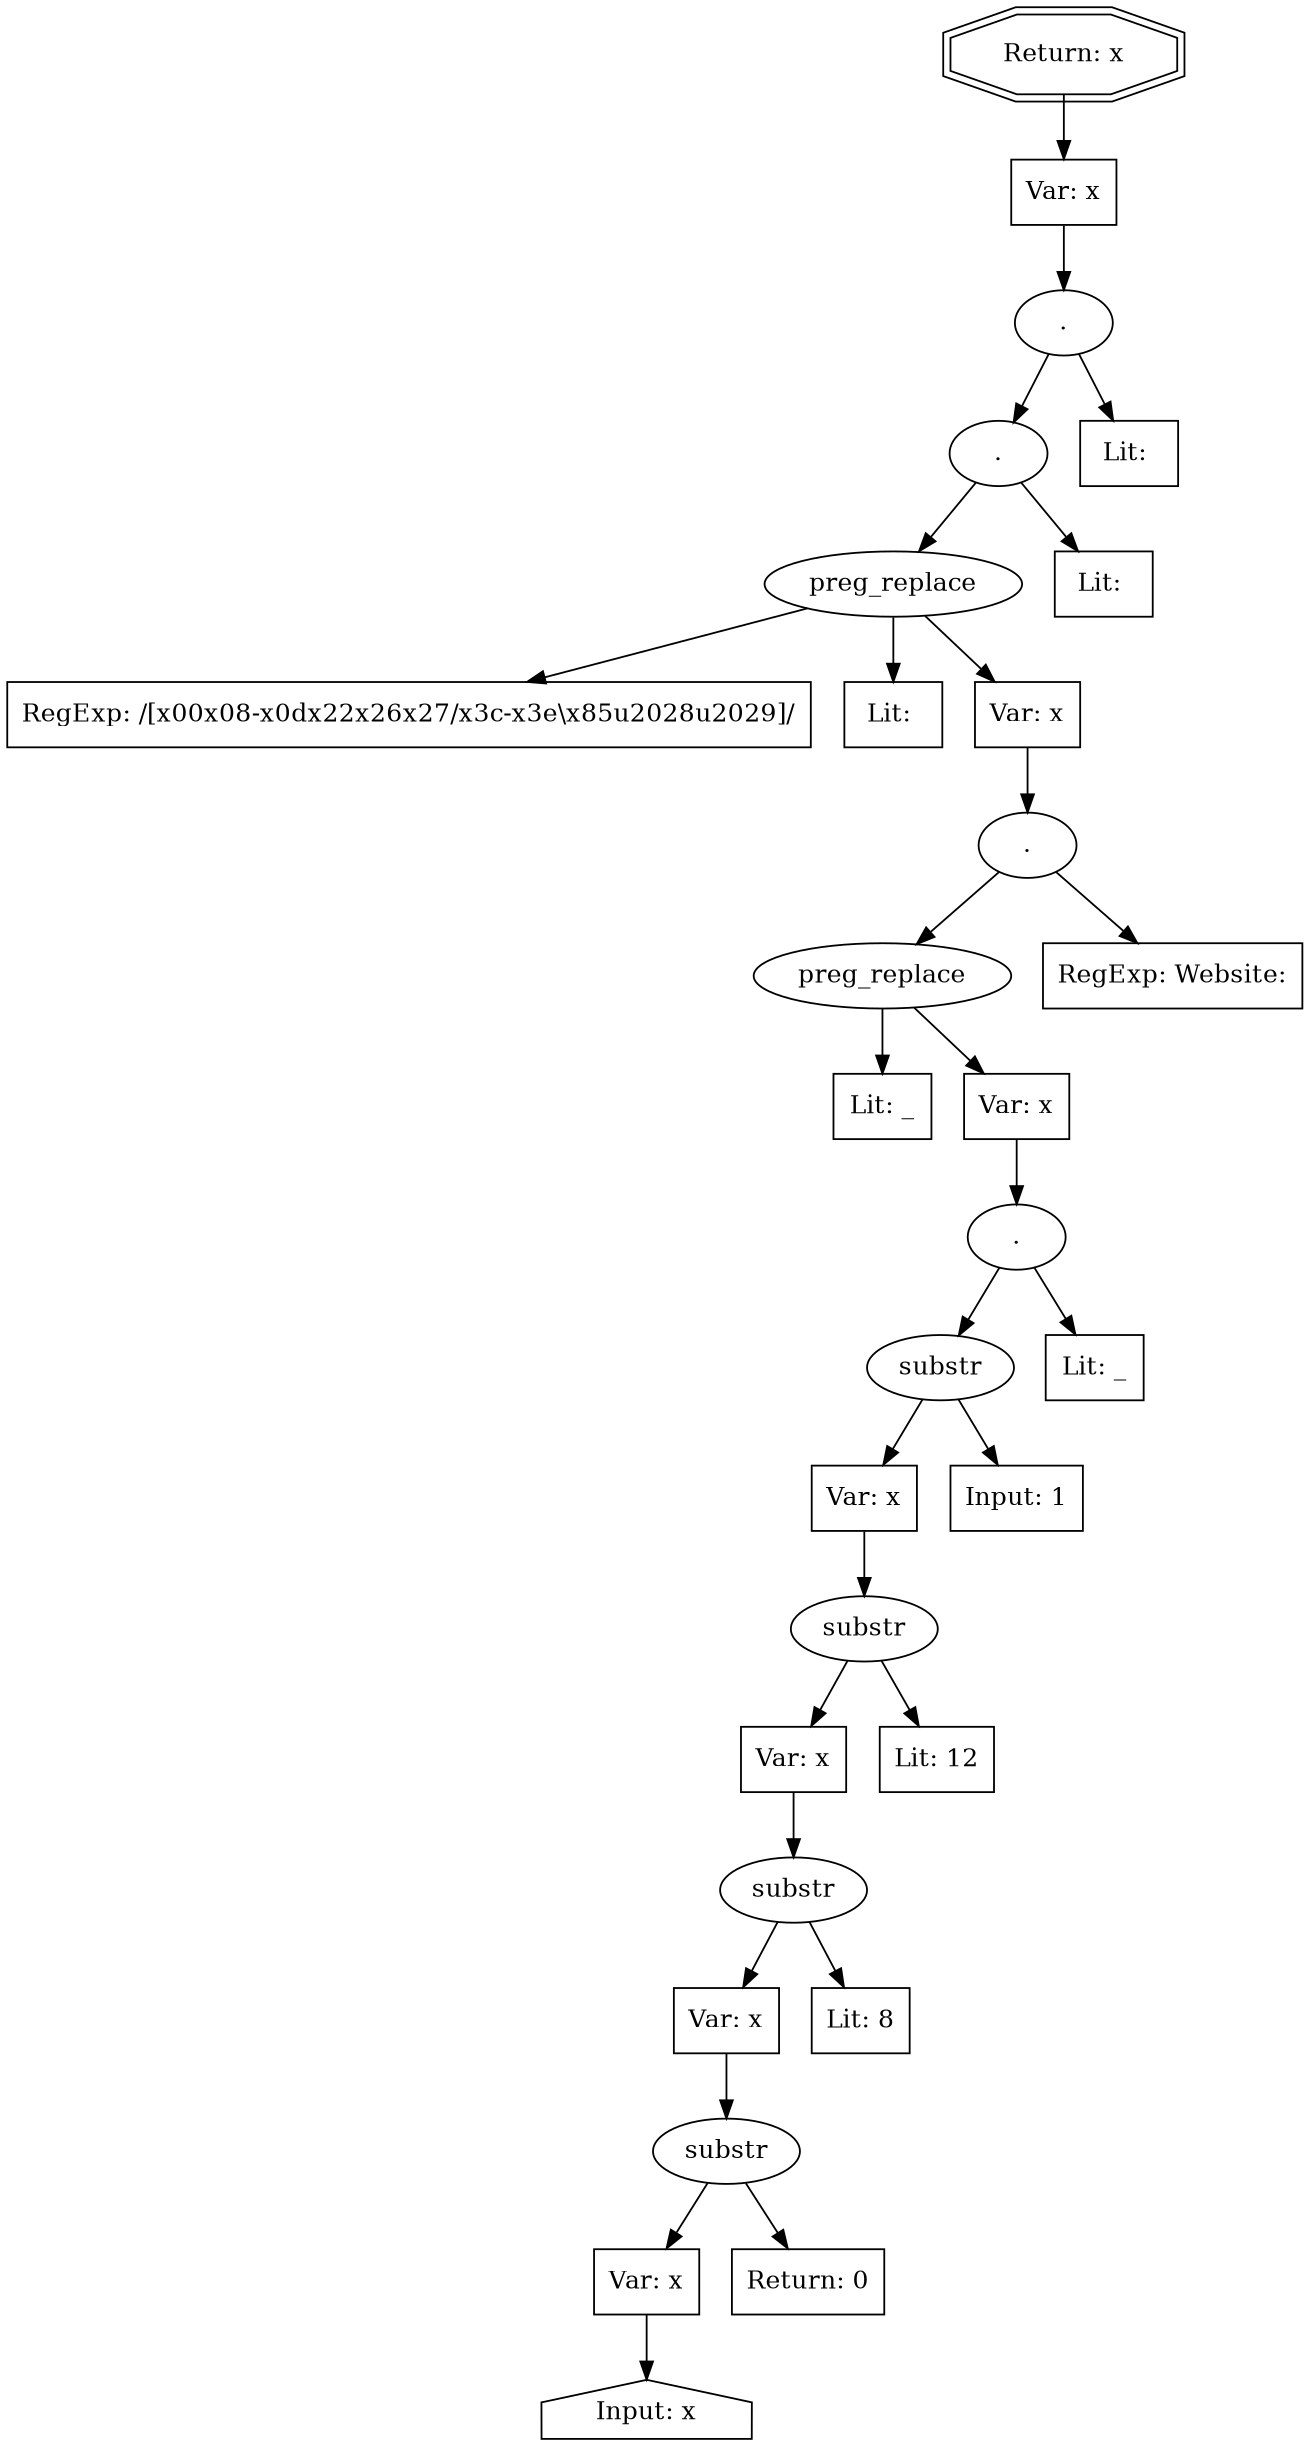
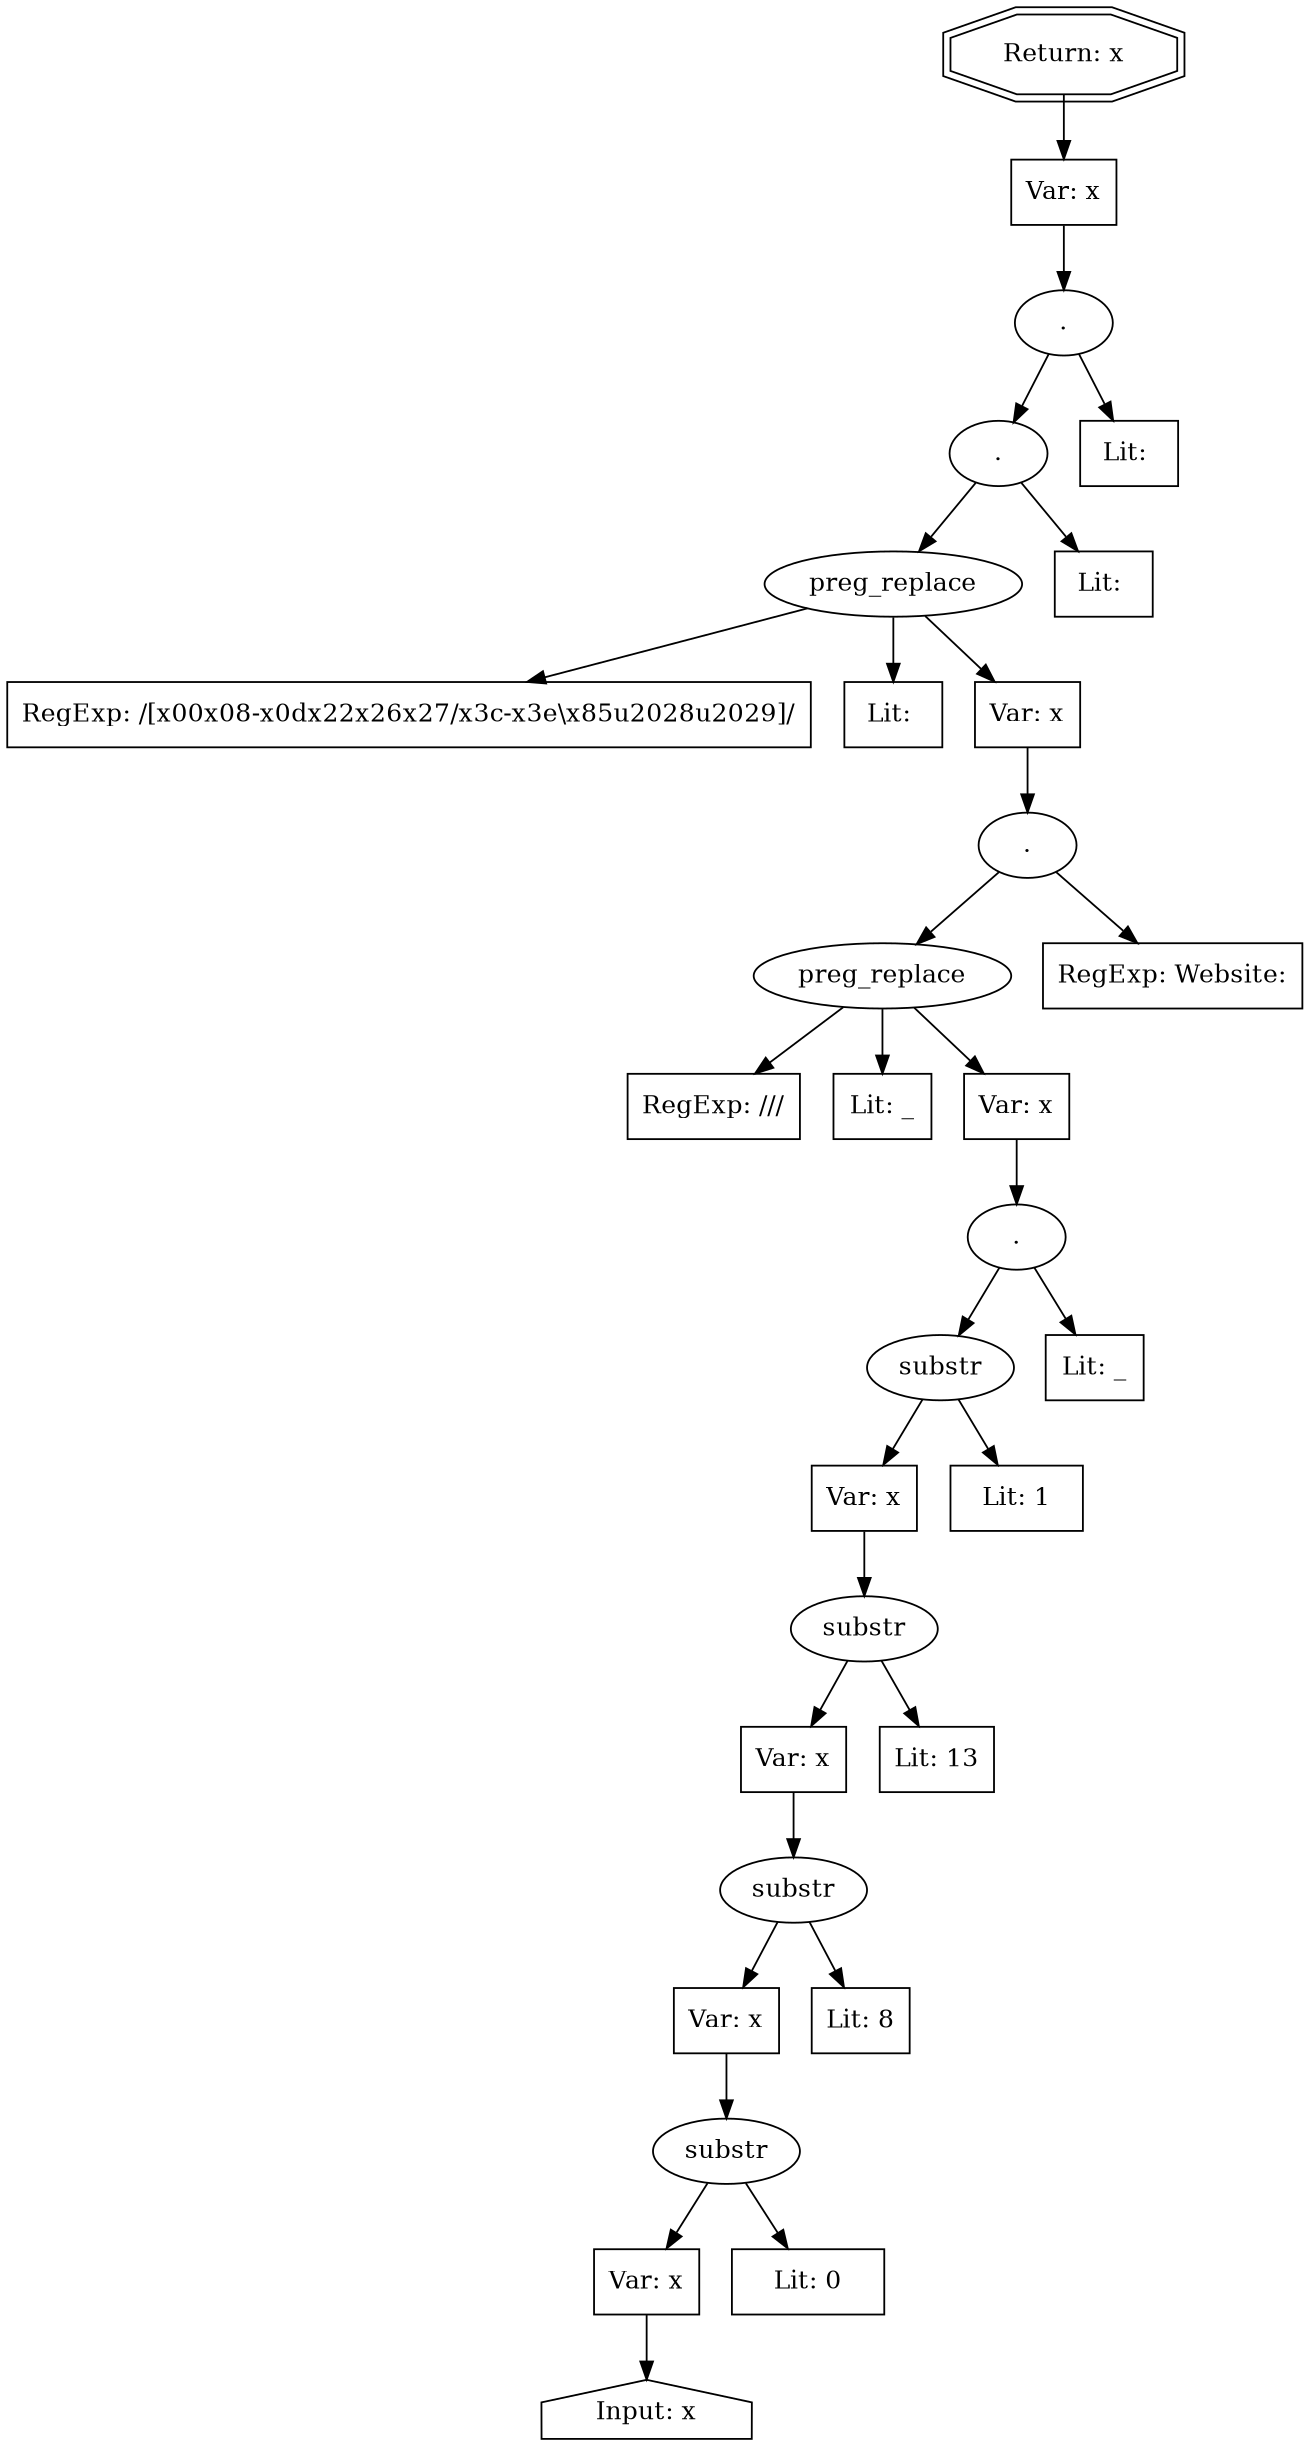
  digraph {
    node [shape=box]
    n1 [label="Input: x" shape=house]
    n2 [label=substr shape=ellipse]
    n3 [label="Var: x"]
-   n4 [label="Return: 0"]
+   n4 [label="Lit: 0"]
    n5 [label=substr shape=ellipse]
    n6 [label="Var: x"]
    n7 [label="Lit: 8"]
    n8 [label=substr shape=ellipse]
    n9 [label="Var: x"]
-   n10 [label="Lit: 12"]
+   n10 [label="Lit: 13"]
    n11 [label=substr shape=ellipse]
    n12 [label="Var: x"]
-   n13 [label="Input: 1"]
+   n13 [label="Lit: 1"]
    n14 [label="." shape=ellipse]
    n15 [label="Lit: _"]
    n16 [label=preg_replace shape=ellipse]
+   n17 [label="RegExp: /\//"]
    n18 [label="Lit: _"]
    n19 [label="Var: x"]
    n20 [label="." shape=ellipse]
    n21 [label="RegExp: Website:"]
    n22 [label=preg_replace shape=ellipse]
    n23 [label="RegExp: /[\x00\x08-\x0d\x22\x26\x27\/\x3c-\x3e\\\x85\u2028\u2029]/"]
    n24 [label="Lit: "]
    n25 [label="Var: x"]
    n26 [label="." shape=ellipse]
    n27 [label="Lit: "]
    n28 [label="." shape=ellipse]
    n29 [label="Lit: "]
    n30 [label="Var: x"]
    n31 [label="Return: x" shape=doubleoctagon]
    n2 -> n3
    n2 -> n4
    n3 -> n1
    n5 -> n6
    n5 -> n7
    n6 -> n2
    n8 -> n9
    n8 -> n10
    n9 -> n5
    n11 -> n12
    n11 -> n13
    n12 -> n8
    n14 -> n11
    n14 -> n15
+   n16 -> n17
    n16 -> n18
    n16 -> n19
    n19 -> n14
    n20 -> n16
    n20 -> n21
    n22 -> n23
    n22 -> n24
    n22 -> n25
    n25 -> n20
    n26 -> n22
    n26 -> n27
    n28 -> n26
    n28 -> n29
    n30 -> n28
    n31 -> n30
  }
